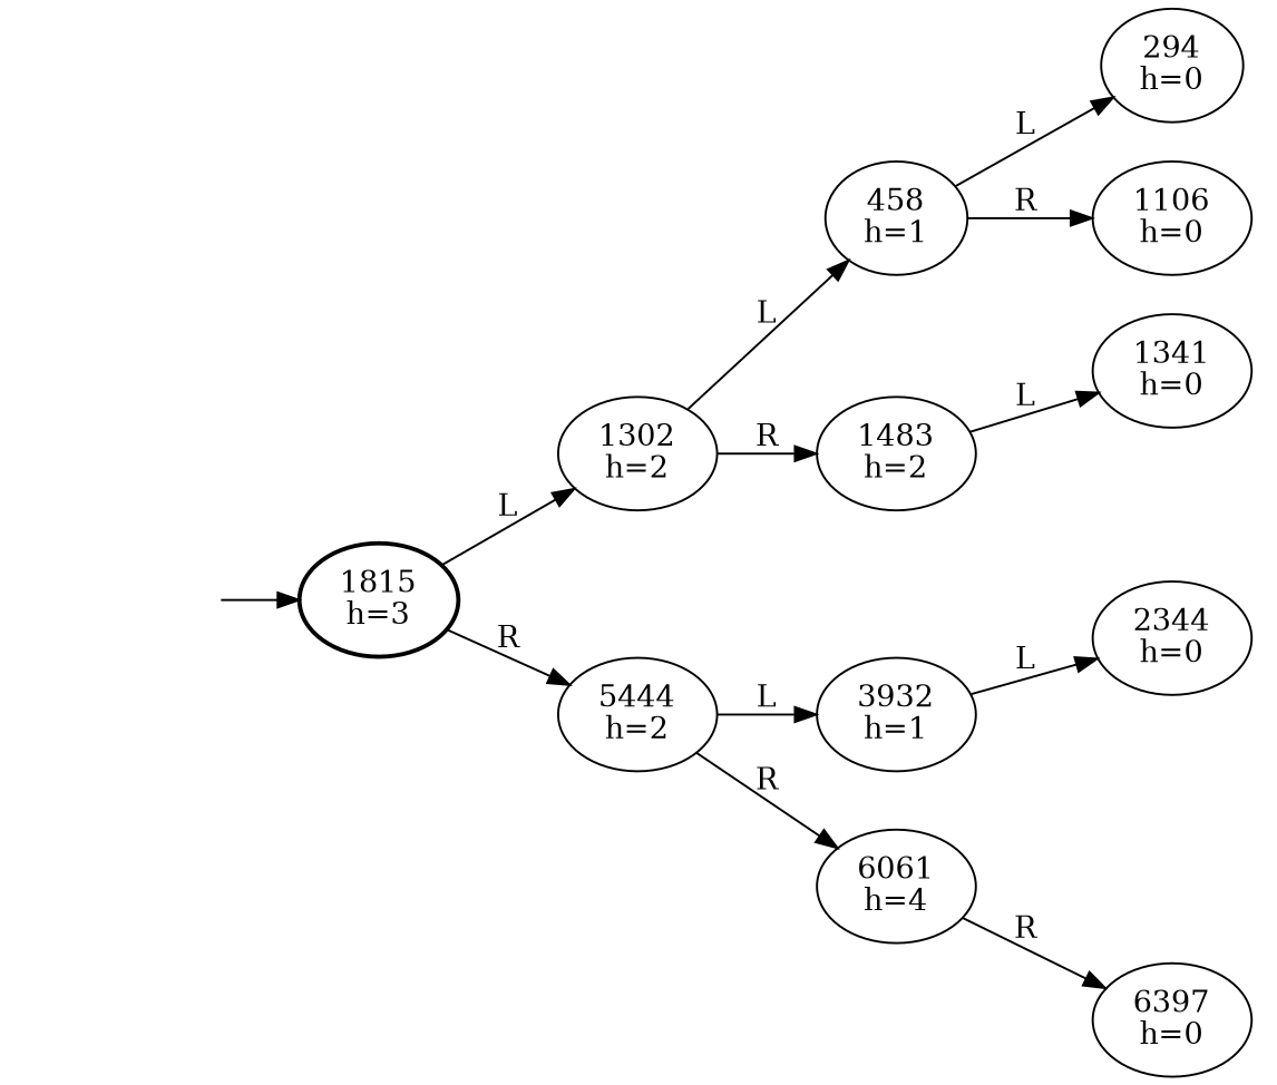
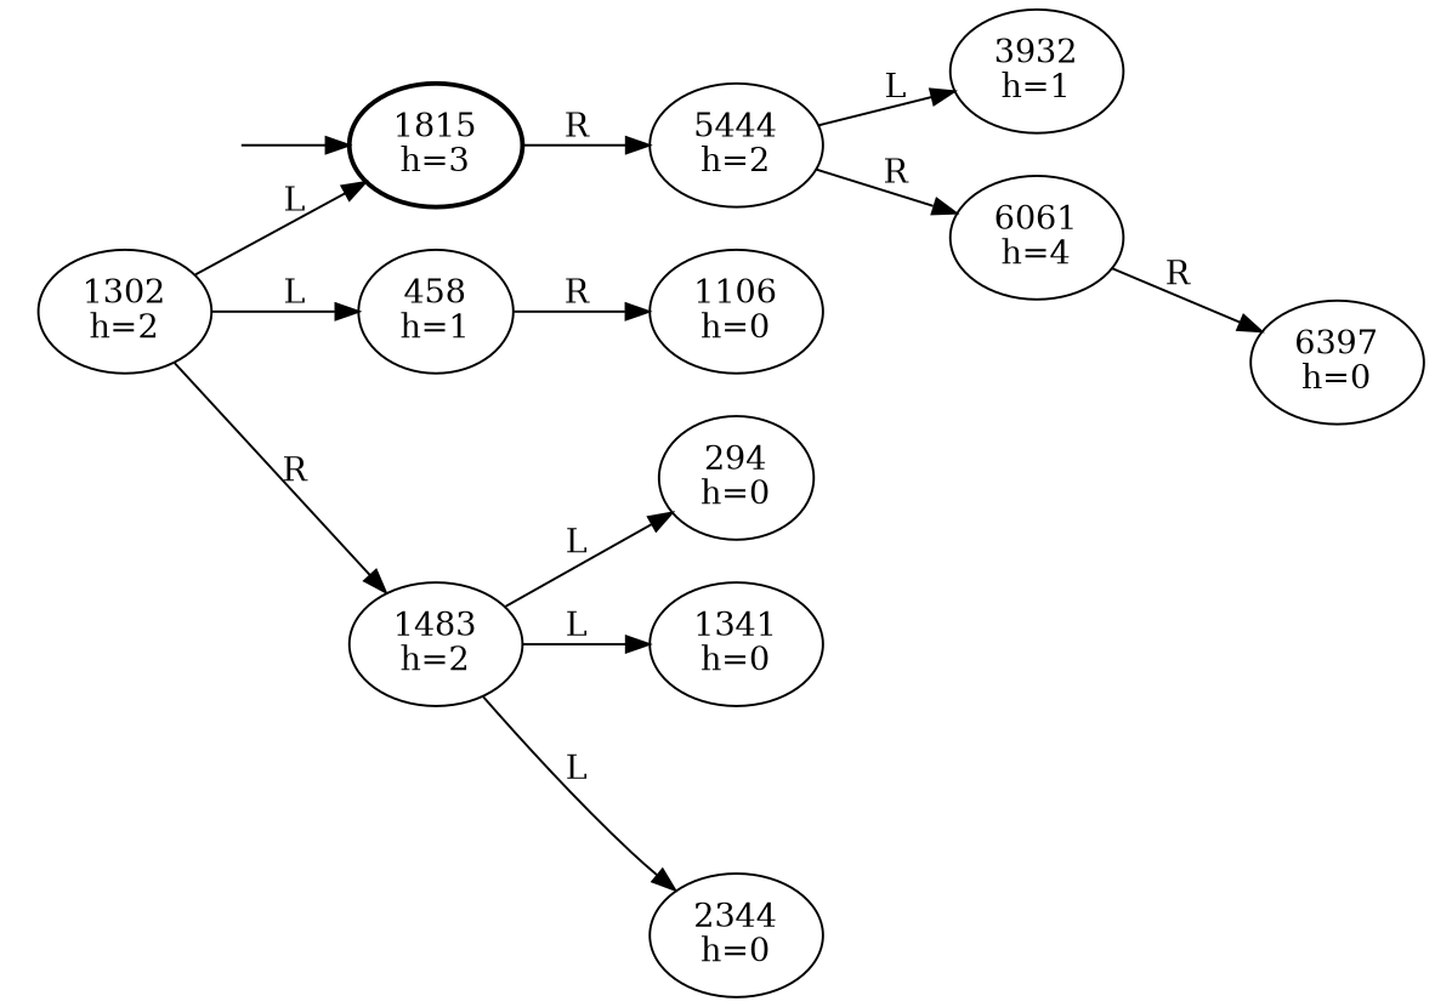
  digraph {
    rankdir=LR
    DUMMY [style=invis]
    n2 [label="1815\nh=3" penwidth=2]
    n3 [label="1302\nh=2"]
    n4 [label="5444\nh=2"]
    n5 [label="458\nh=1"]
    n6 [label="1483\nh=2"]
    n7 [label="3932\nh=1"]
    n8 [label="6061\nh=4"]
    n9 [label="294\nh=0"]
    n10 [label="1106\nh=0"]
    n11 [label="1341\nh=0"]
    R_1483 [style=invis]
    n13 [label="2344\nh=0"]
    R_3932 [style=invis]
    L_6061 [style=invis]
    n16 [label="6397\nh=0"]
    DUMMY -> n2
-   n2 -> n3 [label=L]
+   n3 -> n2 [label=L]
    n2 -> n4 [label=R]
    n3 -> n5 [label=L]
    n3 -> n6 [label=R]
    n4 -> n7 [label=L]
    n4 -> n8 [label=R]
-   n5 -> n9 [label=L]
+   n6 -> n9 [label=L]
    n5 -> n10 [label=R]
    n6 -> n11 [label=L]
    n6 -> R_1483 [style=invis]
-   n7 -> n13 [label=L]
+   n6 -> n13 [label=L]
    n7 -> R_3932 [style=invis]
    n8 -> L_6061 [style=invis]
    n8 -> n16 [label=R]
  }
